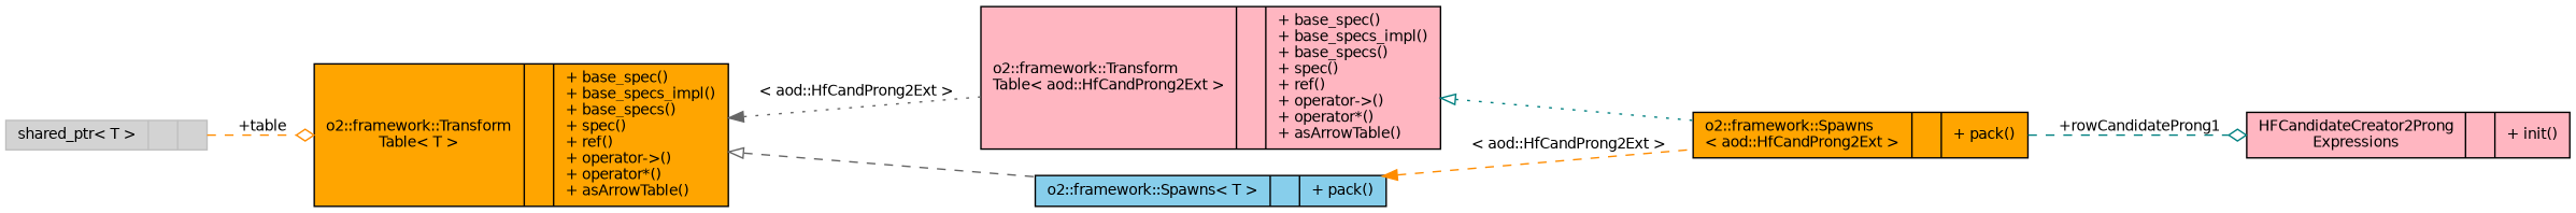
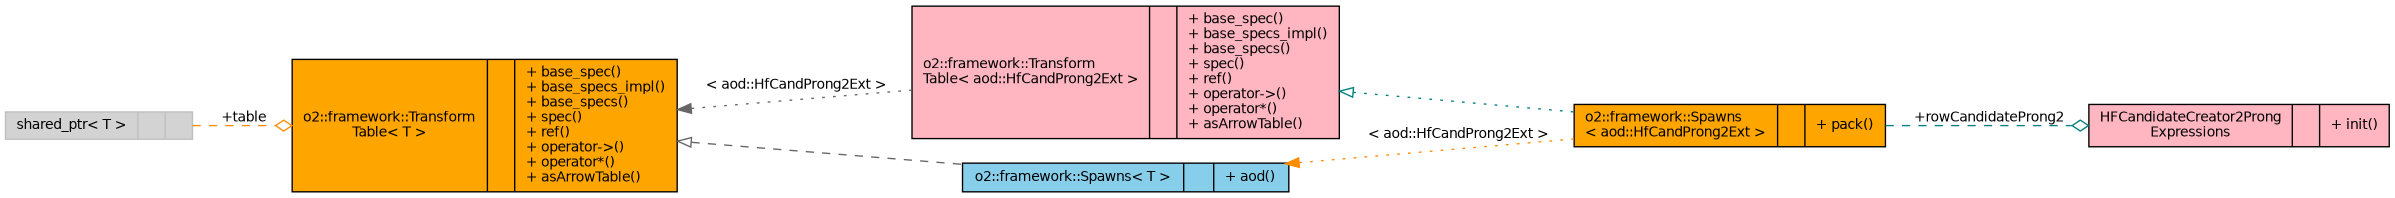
  digraph {
    rankdir=LR
    node [color=black fillcolor=lightpink fontname=Helvetica fontsize=10 shape=record style=filled]
    edge [color=teal fontname=Helvetica fontsize=10 labelfontname=Helvetica labelfontsize=10 style=dashed dir=back]
    n1 [fontcolor=black height=0.2 label="{HFCandidateCreator2Prong\lExpressions\n||+ init()\l}" width=0.4]
    n2 [fillcolor=orange height=0.2 label="{o2::framework::Spawns\l\< aod::HfCandProng2Ext \>\n||+ pack()\l}" width=0.4]
    n3 [height=0.2 label="{o2::framework::Transform\lTable\< aod::HfCandProng2Ext \>\n||+ base_spec()\l+ base_specs_impl()\l+ base_specs()\l+ spec()\l+ ref()\l+ operator-\>()\l+ operator*()\l+ asArrowTable()\l}" width=0.4]
    n4 [fillcolor=orange height=0.2 label="{o2::framework::Transform\lTable\< T \>\n||+ base_spec()\l+ base_specs_impl()\l+ base_specs()\l+ spec()\l+ ref()\l+ operator-\>()\l+ operator*()\l+ asArrowTable()\l}" width=0.4]
-   n5 [fillcolor=skyblue height=0.2 label="{o2::framework::Spawns\< T \>\n||+ pack()\l}" width=0.4]
+   n5 [fillcolor=skyblue height=0.2 label="{o2::framework::Spawns\< T \>\n||+ aod()\l}" width=0.4]
    n6 [color=grey75 fillcolor=lightgrey height=0.2 label="{shared_ptr\< T \>\n||}" width=0.4]
-   n2 -> n1 [arrowhead=odiamond label=" +rowCandidateProng1" dir=""]
+   n2 -> n1 [arrowhead=odiamond label=" +rowCandidateProng2" dir=""]
    n3 -> n2 [arrowtail=onormal style=dotted]
    n4 -> n3 [color=gray40 label=" \< aod::HfCandProng2Ext \>" style=dotted]
    n4 -> n5 [arrowtail=onormal color=gray40]
-   n5 -> n2 [color=darkorange label=" \< aod::HfCandProng2Ext \>"]
+   n5 -> n2 [color=darkorange label=" \< aod::HfCandProng2Ext \>" style=dotted]
    n6 -> n4 [arrowhead=odiamond color=darkorange label=" +table" dir=""]
  }
